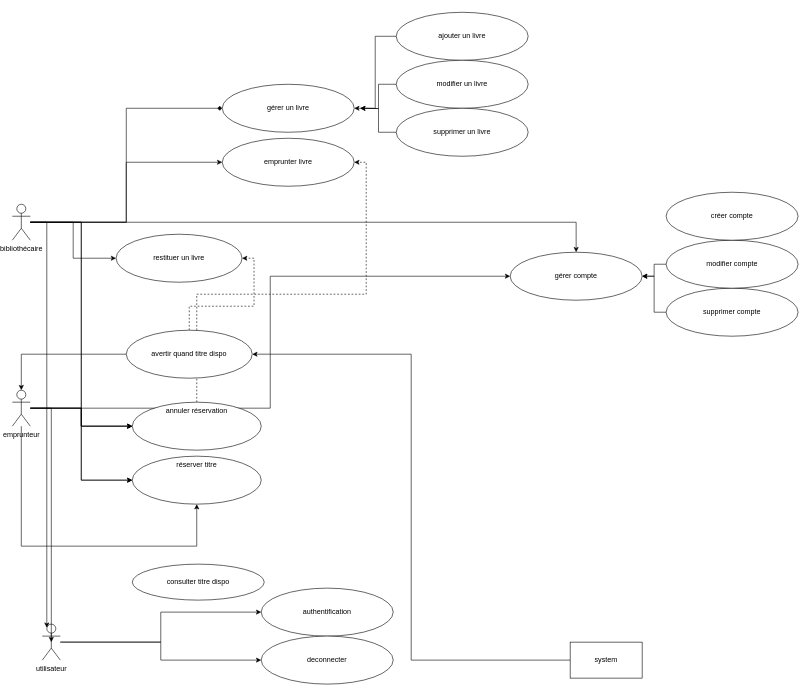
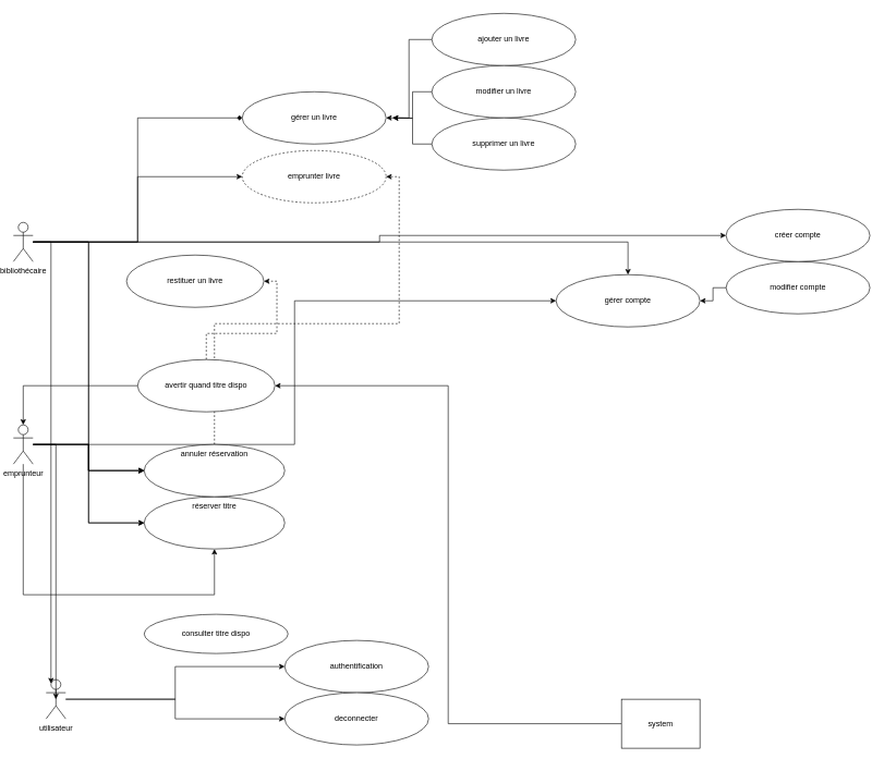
  <mxCell id="0" />
  <mxCell id="1" parent="0" />
- <mxCell id="2" style="edgeStyle=orthogonalEdgeStyle;rounded=0;orthogonalLoop=1;jettySize=auto;html=1;entryX=0;entryY=0.5;entryDx=0;entryDy=0;" edge="1" parent="1" source="8" target="21"><mxGeometry relative="1" as="geometry" /></mxCell>
+ <mxCell id="2" style="edgeStyle=orthogonalEdgeStyle;rounded=0;orthogonalLoop=1;jettySize=auto;html=1;" edge="1" parent="1" source="8" target="45"><mxGeometry relative="1" as="geometry" /></mxCell>
  <mxCell id="3" style="edgeStyle=orthogonalEdgeStyle;rounded=0;orthogonalLoop=1;jettySize=auto;html=1;entryX=0;entryY=0.5;entryDx=0;entryDy=0;" edge="1" parent="1" source="8" target="15"><mxGeometry relative="1" as="geometry" /></mxCell>
  <mxCell id="4" style="edgeStyle=orthogonalEdgeStyle;rounded=0;orthogonalLoop=1;jettySize=auto;html=1;entryX=0;entryY=0.5;entryDx=0;entryDy=0;" edge="1" parent="1" source="8" target="17"><mxGeometry relative="1" as="geometry" /></mxCell>
  <mxCell id="5" style="edgeStyle=orthogonalEdgeStyle;rounded=0;orthogonalLoop=1;jettySize=auto;html=1;entryX=0.5;entryY=0;entryDx=0;entryDy=0;" edge="1" parent="1" source="8" target="31"><mxGeometry relative="1" as="geometry" /></mxCell>
  <mxCell id="6" style="edgeStyle=orthogonalEdgeStyle;rounded=0;orthogonalLoop=1;jettySize=auto;html=1;entryX=0;entryY=0.5;entryDx=0;entryDy=0;endArrow=diamond;" edge="1" parent="1" source="8" target="32"><mxGeometry relative="1" as="geometry" /></mxCell>
  <mxCell id="7" style="edgeStyle=orthogonalEdgeStyle;rounded=0;orthogonalLoop=1;jettySize=auto;html=1;entryX=0;entryY=0.5;entryDx=0;entryDy=0;" edge="1" parent="1" source="8" target="39"><mxGeometry relative="1" as="geometry" /></mxCell>
  <mxCell id="8" value="bibliothécaire" style="shape=umlActor;verticalLabelPosition=bottom;verticalAlign=top;html=1;outlineConnect=0;" vertex="1" parent="1"><mxGeometry x="20" y="340" width="30" height="60" as="geometry" /></mxCell>
  <mxCell id="9" value="" style="edgeStyle=orthogonalEdgeStyle;rounded=0;orthogonalLoop=1;jettySize=auto;html=1;" edge="1" parent="1" source="14" target="15"><mxGeometry relative="1" as="geometry"><Array as="points"><mxPoint x="35" y="910" /></Array></mxGeometry></mxCell>
  <mxCell id="10" style="edgeStyle=orthogonalEdgeStyle;rounded=0;orthogonalLoop=1;jettySize=auto;html=1;entryX=0;entryY=0.5;entryDx=0;entryDy=0;" edge="1" parent="1" source="14" target="17"><mxGeometry relative="1" as="geometry" /></mxCell>
  <mxCell id="11" style="edgeStyle=orthogonalEdgeStyle;rounded=0;orthogonalLoop=1;jettySize=auto;html=1;entryX=0;entryY=0.5;entryDx=0;entryDy=0;" edge="1" parent="1" source="14" target="31"><mxGeometry relative="1" as="geometry" /></mxCell>
  <mxCell id="12" style="edgeStyle=orthogonalEdgeStyle;rounded=0;orthogonalLoop=1;jettySize=auto;html=1;entryX=0;entryY=0.5;entryDx=0;entryDy=0;" edge="1" parent="1" source="14" target="17"><mxGeometry relative="1" as="geometry" /></mxCell>
  <mxCell id="13" style="edgeStyle=orthogonalEdgeStyle;rounded=0;orthogonalLoop=1;jettySize=auto;html=1;entryX=0;entryY=0.5;entryDx=0;entryDy=0;" edge="1" parent="1" source="14" target="15"><mxGeometry relative="1" as="geometry" /></mxCell>
  <mxCell id="14" value="emprunteur" style="shape=umlActor;verticalLabelPosition=bottom;verticalAlign=top;html=1;outlineConnect=0;" vertex="1" parent="1"><mxGeometry x="20" y="650" width="30" height="60" as="geometry" /></mxCell>
  <mxCell id="15" value="réserver titre" style="ellipse;whiteSpace=wrap;html=1;verticalAlign=top;" vertex="1" parent="1"><mxGeometry x="220" y="760" width="215" height="80" as="geometry" /></mxCell>
  <mxCell id="16" style="rounded=0;orthogonalLoop=1;jettySize=auto;html=1;entryX=1;entryY=0.5;entryDx=0;entryDy=0;dashed=1;edgeStyle=orthogonalEdgeStyle;" edge="1" parent="1" source="17" target="39"><mxGeometry relative="1" as="geometry"><mxPoint x="630" y="280" as="targetPoint" /></mxGeometry></mxCell>
- <mxCell id="17" value="annuler réservation" style="ellipse;whiteSpace=wrap;html=1;verticalAlign=top;" vertex="1" parent="1"><mxGeometry x="220" y="670" width="215" height="80" as="geometry" /></mxCell>
+ <mxCell id="17" value="annuler réservation" style="ellipse;whiteSpace=wrap;html=1;verticalAlign=top;" vertex="1" parent="1"><mxGeometry x="220" y="680" width="215" height="80" as="geometry" /></mxCell>
  <mxCell id="18" style="edgeStyle=orthogonalEdgeStyle;rounded=0;orthogonalLoop=1;jettySize=auto;html=1;" edge="1" parent="1" source="20" target="14"><mxGeometry relative="1" as="geometry" /></mxCell>
  <mxCell id="19" style="edgeStyle=orthogonalEdgeStyle;rounded=0;orthogonalLoop=1;jettySize=auto;html=1;entryX=1;entryY=0.5;entryDx=0;entryDy=0;dashed=1;" edge="1" parent="1" source="20" target="21"><mxGeometry relative="1" as="geometry" /></mxCell>
  <mxCell id="20" value="avertir quand titre dispo" style="ellipse;whiteSpace=wrap;html=1;" vertex="1" parent="1"><mxGeometry x="210" y="550" width="210" height="80" as="geometry" /></mxCell>
  <mxCell id="21" value="restituer un livre" style="ellipse;whiteSpace=wrap;html=1;" vertex="1" parent="1"><mxGeometry x="193" y="390" width="210" height="80" as="geometry" /></mxCell>
  <mxCell id="22" style="edgeStyle=orthogonalEdgeStyle;rounded=0;orthogonalLoop=1;jettySize=auto;html=1;entryX=1;entryY=0.5;entryDx=0;entryDy=0;" edge="1" parent="1" source="23" target="20"><mxGeometry relative="1" as="geometry" /></mxCell>
- <mxCell id="23" value="system" style="rounded=0;whiteSpace=wrap;html=1;" vertex="1" parent="1"><mxGeometry x="950" y="1070" width="120" height="60" as="geometry" /></mxCell>
+ <mxCell id="23" value="system" style="rounded=0;whiteSpace=wrap;html=1;" vertex="1" parent="1"><mxGeometry x="950" y="1070" width="120" height="75" as="geometry" /></mxCell>
  <mxCell id="24" style="edgeStyle=orthogonalEdgeStyle;rounded=0;orthogonalLoop=1;jettySize=auto;html=1;" edge="1" parent="1" source="26" target="27"><mxGeometry relative="1" as="geometry" /></mxCell>
  <mxCell id="25" style="edgeStyle=orthogonalEdgeStyle;rounded=0;orthogonalLoop=1;jettySize=auto;html=1;entryX=0;entryY=0.5;entryDx=0;entryDy=0;" edge="1" parent="1" source="26" target="28"><mxGeometry relative="1" as="geometry" /></mxCell>
  <mxCell id="26" value="utilisateur" style="shape=umlActor;verticalLabelPosition=bottom;verticalAlign=top;html=1;outlineConnect=0;" vertex="1" parent="1"><mxGeometry x="70" y="1040" width="30" height="60" as="geometry" /></mxCell>
  <mxCell id="27" value="authentification" style="ellipse;whiteSpace=wrap;html=1;" vertex="1" parent="1"><mxGeometry x="435" y="980" width="220" height="80" as="geometry" /></mxCell>
  <mxCell id="28" value="deconnecter" style="ellipse;whiteSpace=wrap;html=1;" vertex="1" parent="1"><mxGeometry x="435" y="1060" width="220" height="80" as="geometry" /></mxCell>
  <mxCell id="29" style="edgeStyle=orthogonalEdgeStyle;rounded=0;orthogonalLoop=1;jettySize=auto;html=1;entryX=0.5;entryY=0.5;entryDx=0;entryDy=0;entryPerimeter=0;" edge="1" parent="1" source="14" target="26"><mxGeometry relative="1" as="geometry" /></mxCell>
  <mxCell id="30" style="edgeStyle=orthogonalEdgeStyle;rounded=0;orthogonalLoop=1;jettySize=auto;html=1;entryX=0.25;entryY=0.1;entryDx=0;entryDy=0;entryPerimeter=0;" edge="1" parent="1" source="8" target="26"><mxGeometry relative="1" as="geometry" /></mxCell>
  <mxCell id="31" value="gérer compte" style="ellipse;whiteSpace=wrap;html=1;" vertex="1" parent="1"><mxGeometry x="850" y="420" width="220" height="80" as="geometry" /></mxCell>
  <mxCell id="32" value="gérer un livre" style="ellipse;whiteSpace=wrap;html=1;" vertex="1" parent="1"><mxGeometry x="370" y="140" width="220" height="80" as="geometry" /></mxCell>
  <mxCell id="33" style="edgeStyle=orthogonalEdgeStyle;rounded=0;orthogonalLoop=1;jettySize=auto;html=1;entryX=1;entryY=0.5;entryDx=0;entryDy=0;" edge="1" parent="1" source="34" target="32"><mxGeometry relative="1" as="geometry" /></mxCell>
  <mxCell id="34" value="ajouter un livre" style="ellipse;whiteSpace=wrap;html=1;" vertex="1" parent="1"><mxGeometry x="660" y="20" width="220" height="80" as="geometry" /></mxCell>
  <mxCell id="35" style="edgeStyle=orthogonalEdgeStyle;rounded=0;orthogonalLoop=1;jettySize=auto;html=1;" edge="1" parent="1" source="36"><mxGeometry relative="1" as="geometry"><mxPoint x="600" y="180" as="targetPoint" /></mxGeometry></mxCell>
  <mxCell id="36" value="modifier un livre" style="ellipse;whiteSpace=wrap;html=1;" vertex="1" parent="1"><mxGeometry x="660" y="100" width="220" height="80" as="geometry" /></mxCell>
  <mxCell id="37" style="edgeStyle=orthogonalEdgeStyle;rounded=0;orthogonalLoop=1;jettySize=auto;html=1;" edge="1" parent="1" source="38"><mxGeometry relative="1" as="geometry"><mxPoint x="600" y="180" as="targetPoint" /></mxGeometry></mxCell>
  <mxCell id="38" value="supprimer un livre" style="ellipse;whiteSpace=wrap;html=1;" vertex="1" parent="1"><mxGeometry x="660" y="180" width="220" height="80" as="geometry" /></mxCell>
- <mxCell id="39" value="emprunter livre" style="ellipse;whiteSpace=wrap;html=1;" vertex="1" parent="1"><mxGeometry x="370" y="230" width="220" height="80" as="geometry" /></mxCell>
+ <mxCell id="39" value="emprunter livre" style="ellipse;whiteSpace=wrap;html=1;dashed=1;" vertex="1" parent="1"><mxGeometry x="370" y="230" width="220" height="80" as="geometry" /></mxCell>
  <mxCell id="40" value="consulter titre dispo" style="ellipse;whiteSpace=wrap;html=1;" vertex="1" parent="1"><mxGeometry x="220" y="940" width="220" height="60" as="geometry" /></mxCell>
- <mxCell id="41" style="edgeStyle=orthogonalEdgeStyle;rounded=0;orthogonalLoop=1;jettySize=auto;html=1;entryX=1;entryY=0.5;entryDx=0;entryDy=0;" edge="1" parent="1" source="42" target="31"><mxGeometry relative="1" as="geometry" /></mxCell>
- <mxCell id="42" value="supprimer compte" style="ellipse;whiteSpace=wrap;html=1;" vertex="1" parent="1"><mxGeometry x="1110" y="480" width="220" height="80" as="geometry" /></mxCell>
  <mxCell id="43" style="edgeStyle=orthogonalEdgeStyle;rounded=0;orthogonalLoop=1;jettySize=auto;html=1;entryX=1;entryY=0.5;entryDx=0;entryDy=0;" edge="1" parent="1" source="44" target="31"><mxGeometry relative="1" as="geometry"><mxPoint x="1070" y="450" as="targetPoint" /></mxGeometry></mxCell>
  <mxCell id="44" value="modifier compte" style="ellipse;whiteSpace=wrap;html=1;" vertex="1" parent="1"><mxGeometry x="1110" y="400" width="220" height="80" as="geometry" /></mxCell>
  <mxCell id="45" value="créer compte" style="ellipse;whiteSpace=wrap;html=1;" vertex="1" parent="1"><mxGeometry x="1110" y="320" width="220" height="80" as="geometry" /></mxCell>
